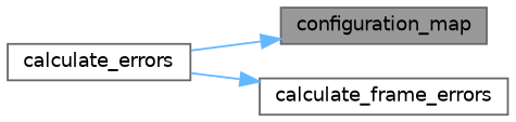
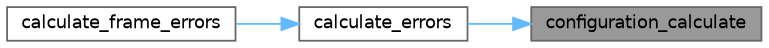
  digraph {
    rankdir=RL
    node [color=grey40 fillcolor=white fontname=Helvetica fontsize=10 shape=box style=filled]
    edge [color=steelblue1 dir=back fontname=Helvetica fontsize=10 labelfontname=Helvetica labelfontsize=10 style=solid]
-   n1 [color=gray40 fillcolor=grey60 fontcolor=black height=0.2 label=configuration_map width=0.4]
+   n1 [color=gray40 fillcolor=grey60 fontcolor=black height=0.2 label=configuration_calculate width=0.4]
    n2 [height=0.2 label=calculate_errors width=0.4]
    n3 [height=0.2 label=calculate_frame_errors width=0.4]
    n1 -> n2
-   n3 -> n2
+   n2 -> n3
  }
